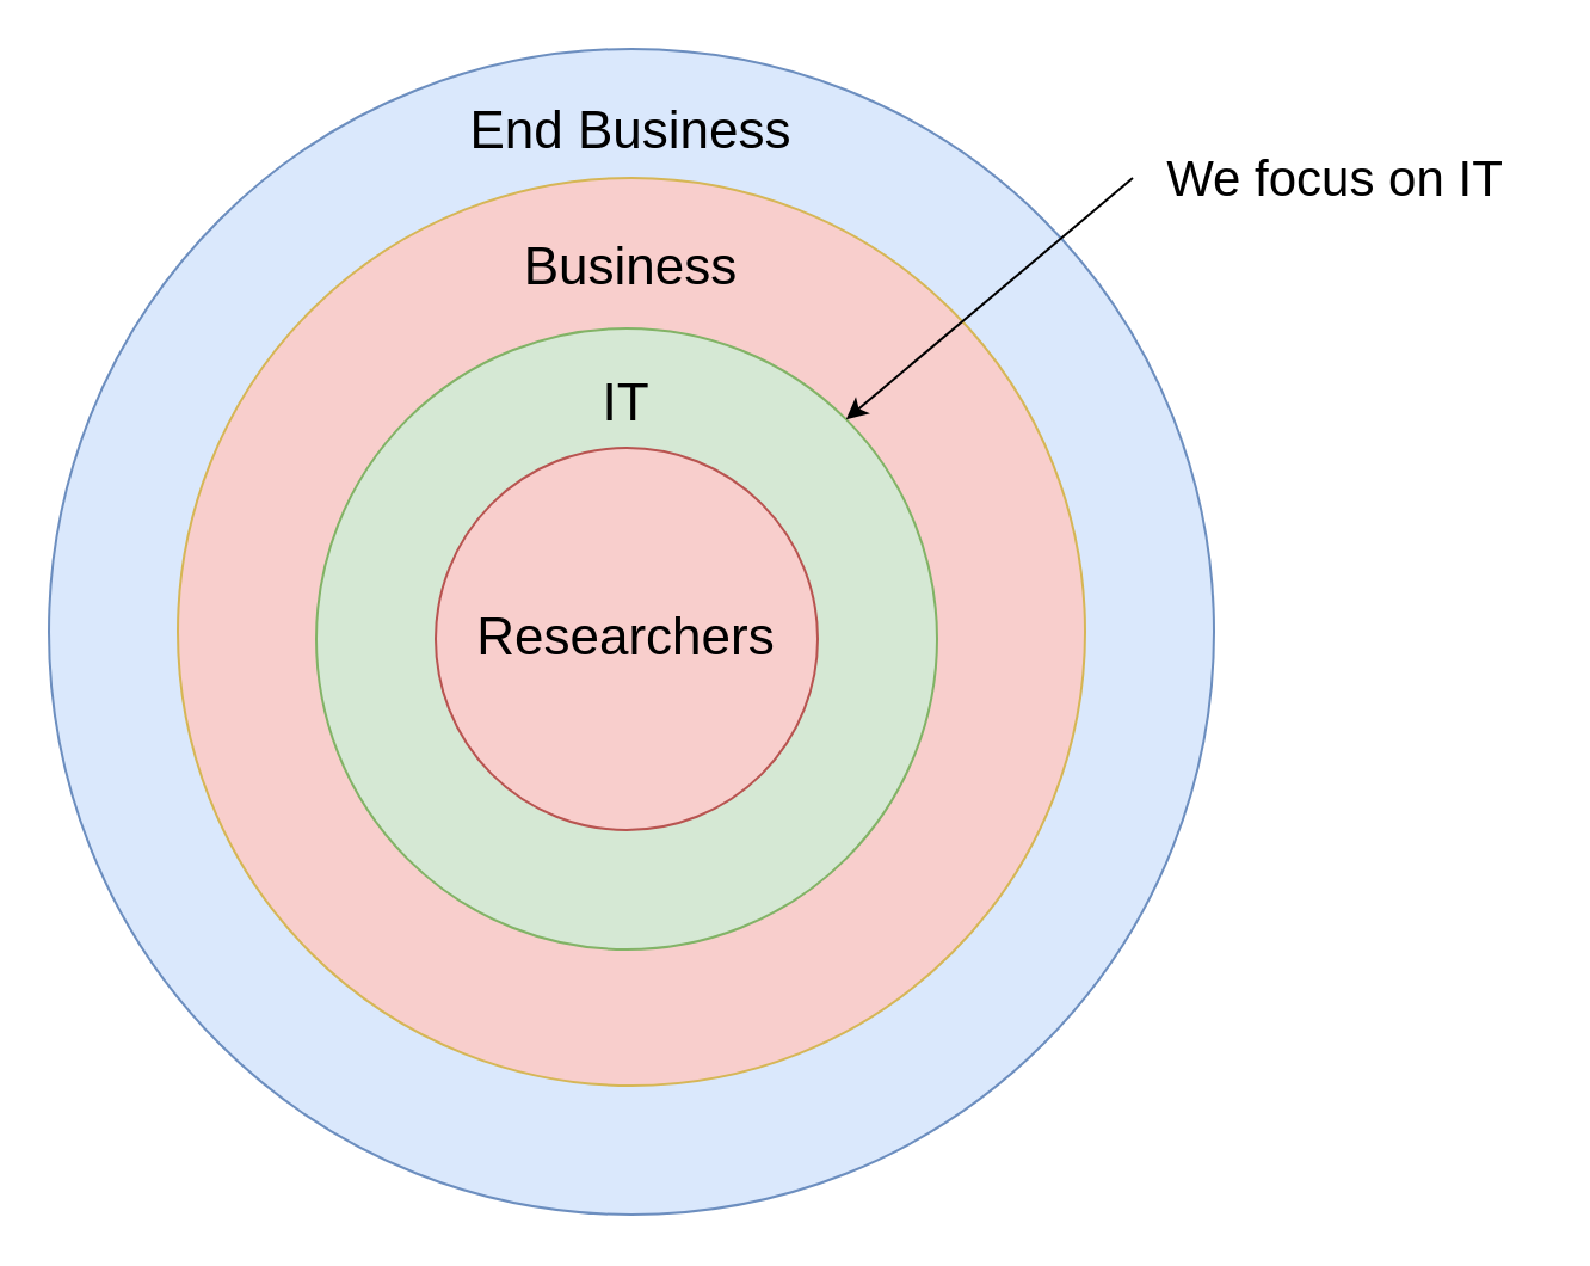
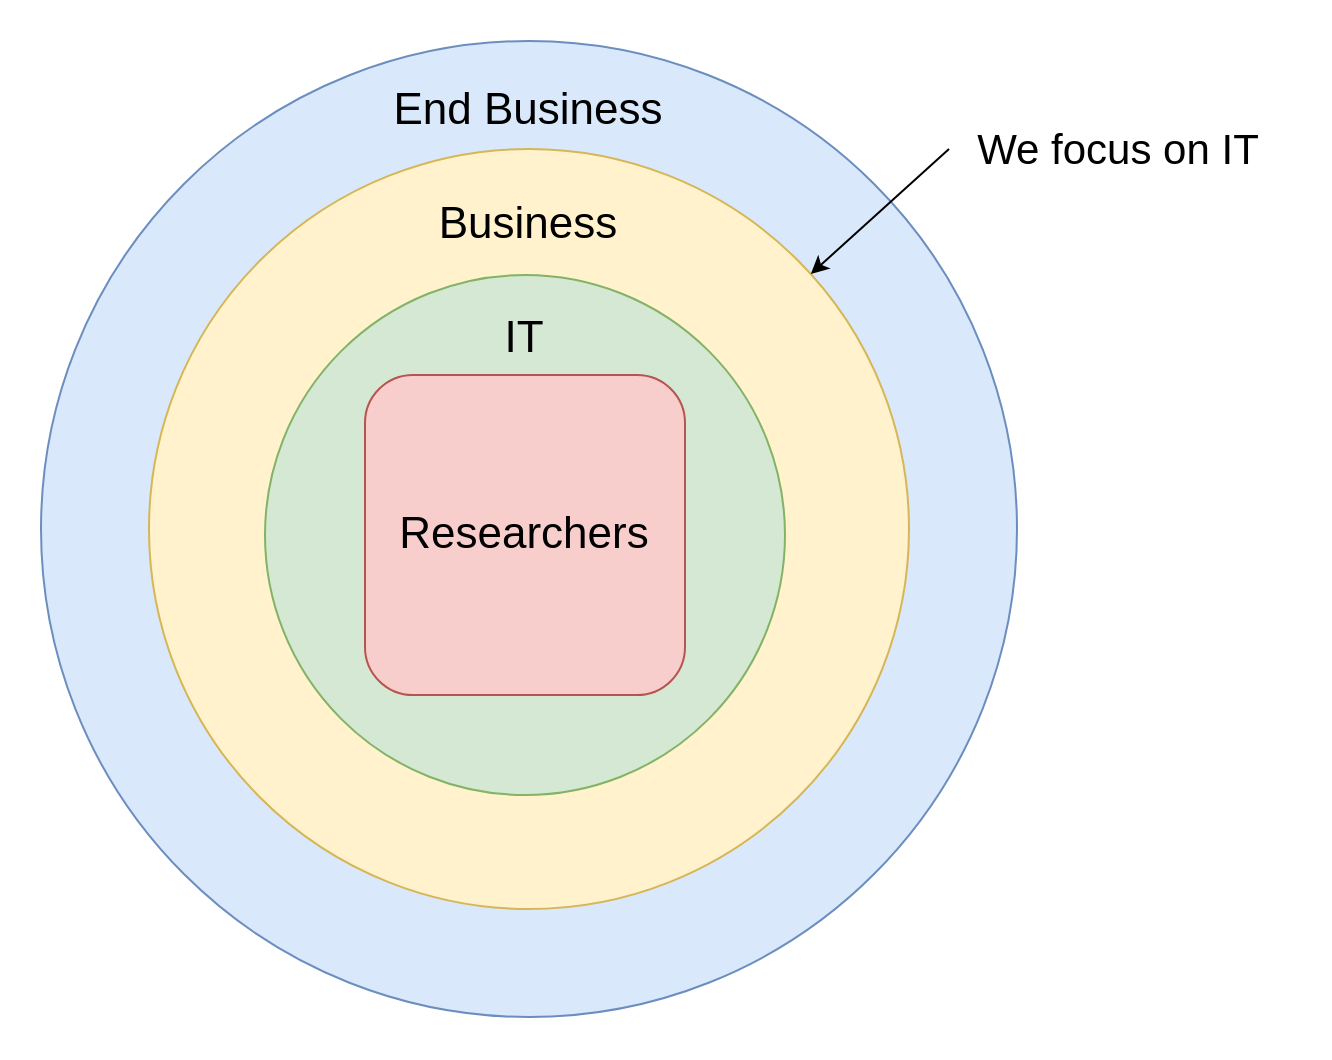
  <mxCell id="0" />
  <mxCell id="1" parent="0" />
  <mxCell id="2" value="End Business" style="ellipse;whiteSpace=wrap;html=1;aspect=fixed;fontSize=22;verticalAlign=top;spacingTop=15;fillColor=#dae8fc;strokeColor=#6c8ebf;" vertex="1" parent="1"><mxGeometry x="20" y="20" width="488" height="488" as="geometry" /></mxCell>
- <mxCell id="3" value="Business" style="ellipse;whiteSpace=wrap;html=1;aspect=fixed;fontSize=22;verticalAlign=top;spacingTop=18;fillColor=#f8cecc;strokeColor=#d6b656;" vertex="1" parent="1"><mxGeometry x="74" y="74" width="380" height="380" as="geometry" /></mxCell>
+ <mxCell id="3" value="Business" style="ellipse;whiteSpace=wrap;html=1;aspect=fixed;fontSize=22;verticalAlign=top;spacingTop=18;fillColor=#fff2cc;strokeColor=#d6b656;" vertex="1" parent="1"><mxGeometry x="74" y="74" width="380" height="380" as="geometry" /></mxCell>
  <mxCell id="4" value="IT" style="ellipse;whiteSpace=wrap;html=1;aspect=fixed;fontSize=22;verticalAlign=top;spacingTop=12;fillColor=#d5e8d4;strokeColor=#82b366;" vertex="1" parent="1"><mxGeometry x="132" y="137" width="260" height="260" as="geometry" /></mxCell>
- <mxCell id="5" value="Researchers" style="ellipse;whiteSpace=wrap;html=1;aspect=fixed;fontSize=22;verticalAlign=middle;spacingTop=0;fillColor=#f8cecc;strokeColor=#b85450;" vertex="1" parent="1"><mxGeometry x="182" y="187" width="160" height="160" as="geometry" /></mxCell>
- <mxCell id="6" style="edgeStyle=none;rounded=0;orthogonalLoop=1;jettySize=auto;html=1;exitX=0;exitY=0.5;exitDx=0;exitDy=0;entryX=1;entryY=0;entryDx=0;entryDy=0;fontSize=21;" edge="1" parent="1" source="7" target="4"><mxGeometry relative="1" as="geometry" /></mxCell>
+ <mxCell id="5" value="Researchers" style="whiteSpace=wrap;html=1;aspect=fixed;fontSize=22;verticalAlign=middle;spacingTop=0;fillColor=#f8cecc;strokeColor=#b85450;rounded=1;" vertex="1" parent="1"><mxGeometry x="182" y="187" width="160" height="160" as="geometry" /></mxCell>
+ <mxCell id="6" style="edgeStyle=none;rounded=0;orthogonalLoop=1;jettySize=auto;html=1;exitX=0;exitY=0.5;exitDx=0;exitDy=0;fontSize=21;" edge="1" parent="1" source="7" target="3"><mxGeometry relative="1" as="geometry" /></mxCell>
  <mxCell id="7" value="We focus on IT" style="text;html=1;strokeColor=none;fillColor=none;align=center;verticalAlign=middle;whiteSpace=wrap;rounded=0;fontSize=21;" vertex="1" parent="1"><mxGeometry x="474" y="64" width="170" height="20" as="geometry" /></mxCell>
